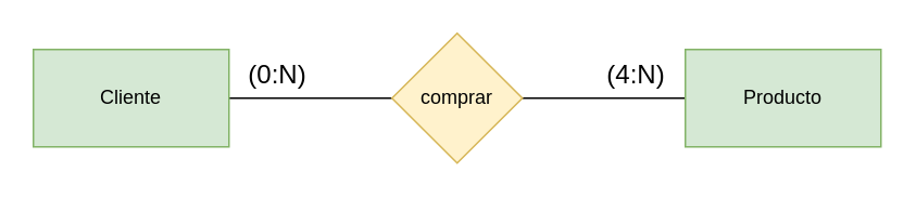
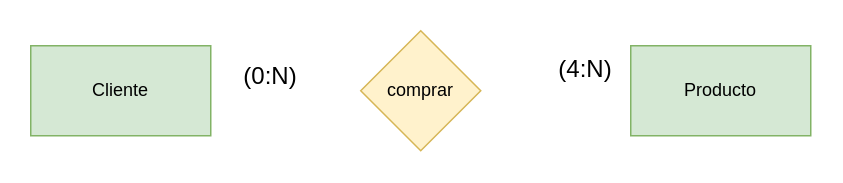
  <mxCell id="0" />
  <mxCell id="1" parent="0" />
- <mxCell id="2" style="edgeStyle=none;curved=1;rounded=0;orthogonalLoop=1;jettySize=auto;html=1;exitX=1;exitY=0.5;exitDx=0;exitDy=0;entryX=0;entryY=0.5;entryDx=0;entryDy=0;fontSize=12;startSize=8;endSize=8;endArrow=none;startFill=0;" edge="1" parent="1" source="3" target="6"><mxGeometry relative="1" as="geometry" /></mxCell>
  <mxCell id="3" value="Cliente" style="rounded=0;whiteSpace=wrap;html=1;fillColor=#d5e8d4;strokeColor=#82b366;" vertex="1" parent="1"><mxGeometry y="30" width="120" height="60" as="geometry" x="20" /></mxCell>
- <mxCell id="4" style="edgeStyle=none;curved=1;rounded=0;orthogonalLoop=1;jettySize=auto;html=1;exitX=0;exitY=0.5;exitDx=0;exitDy=0;entryX=1;entryY=0.5;entryDx=0;entryDy=0;fontSize=12;startSize=8;endSize=8;endArrow=none;startFill=0;" edge="1" parent="1" source="5" target="6"><mxGeometry relative="1" as="geometry" /></mxCell>
  <mxCell id="5" value="Producto" style="rounded=0;whiteSpace=wrap;html=1;fillColor=#d5e8d4;strokeColor=#82b366;" vertex="1" parent="1"><mxGeometry x="420" y="30" width="120" height="60" as="geometry" /></mxCell>
  <mxCell id="6" value="comprar" style="rhombus;whiteSpace=wrap;html=1;fillColor=#fff2cc;strokeColor=#d6b656;" vertex="1" parent="1"><mxGeometry x="240" y="20" width="80" height="80" as="geometry" /></mxCell>
  <mxCell id="7" value="(4:N)" style="text;html=1;align=center;verticalAlign=middle;whiteSpace=wrap;rounded=0;fontSize=16;" vertex="1" parent="1"><mxGeometry x="360" y="30" width="60" height="30" as="geometry" /></mxCell>
- <mxCell id="8" value="(0:N)" style="text;html=1;align=center;verticalAlign=middle;whiteSpace=wrap;rounded=0;fontSize=16;" vertex="1" parent="1"><mxGeometry x="140" y="30" width="60" height="30" as="geometry" /></mxCell>
+ <mxCell id="8" value="(0:N)" style="text;html=1;align=center;verticalAlign=middle;whiteSpace=wrap;rounded=0;fontSize=16;" vertex="1" parent="1"><mxGeometry x="150" y="35" width="60" height="30" as="geometry" /></mxCell>
